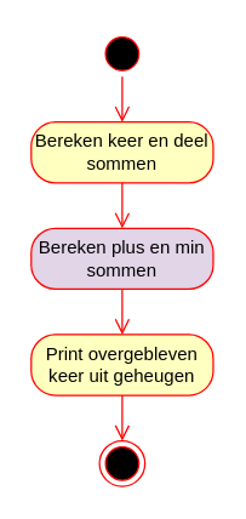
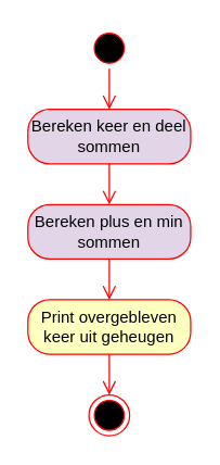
  <mxCell id="0" />
  <mxCell id="1" parent="0" />
  <mxCell id="2" value="" style="ellipse;html=1;shape=startState;fillColor=#000000;strokeColor=#ff0000;" vertex="1" parent="1"><mxGeometry x="65" y="20" width="30" height="30" as="geometry" /></mxCell>
  <mxCell id="3" value="" style="edgeStyle=orthogonalEdgeStyle;html=1;verticalAlign=bottom;endArrow=open;endSize=8;strokeColor=#ff0000;" edge="1" source="2" parent="1"><mxGeometry relative="1" as="geometry"><mxPoint x="80" y="80" as="targetPoint" /></mxGeometry></mxCell>
- <mxCell id="4" value="Bereken keer en deel sommen" style="rounded=1;whiteSpace=wrap;html=1;arcSize=40;fontColor=#000000;fillColor=#ffffc0;strokeColor=#ff0000;" vertex="1" parent="1"><mxGeometry x="20" y="80" width="120" height="40" as="geometry" /></mxCell>
+ <mxCell id="4" value="Bereken keer en deel sommen" style="rounded=1;whiteSpace=wrap;html=1;arcSize=40;fontColor=#000000;fillColor=#e1d5e7;strokeColor=#ff0000;" vertex="1" parent="1"><mxGeometry x="20" y="80" width="120" height="40" as="geometry" /></mxCell>
  <mxCell id="5" value="" style="edgeStyle=orthogonalEdgeStyle;html=1;verticalAlign=bottom;endArrow=open;endSize=8;strokeColor=#ff0000;" edge="1" source="4" parent="1"><mxGeometry relative="1" as="geometry"><mxPoint x="80" y="150" as="targetPoint" /></mxGeometry></mxCell>
  <mxCell id="6" value="Bereken plus en min sommen" style="rounded=1;whiteSpace=wrap;html=1;arcSize=40;fontColor=#000000;fillColor=#e1d5e7;strokeColor=#ff0000;" vertex="1" parent="1"><mxGeometry x="20" y="150" width="120" height="40" as="geometry" /></mxCell>
  <mxCell id="7" value="" style="edgeStyle=orthogonalEdgeStyle;html=1;verticalAlign=bottom;endArrow=open;endSize=8;strokeColor=#ff0000;" edge="1" source="6" parent="1"><mxGeometry relative="1" as="geometry"><mxPoint x="80" y="220" as="targetPoint" /></mxGeometry></mxCell>
  <mxCell id="8" value="Print overgebleven keer uit geheugen" style="rounded=1;whiteSpace=wrap;html=1;arcSize=40;fontColor=#000000;fillColor=#ffffc0;strokeColor=#ff0000;" vertex="1" parent="1"><mxGeometry x="20" y="220" width="120" height="40" as="geometry" /></mxCell>
  <mxCell id="9" value="" style="edgeStyle=orthogonalEdgeStyle;html=1;verticalAlign=bottom;endArrow=open;endSize=8;strokeColor=#ff0000;" edge="1" source="8" parent="1"><mxGeometry relative="1" as="geometry"><mxPoint x="80" y="290" as="targetPoint" /></mxGeometry></mxCell>
  <mxCell id="10" value="" style="ellipse;html=1;shape=endState;fillColor=#000000;strokeColor=#ff0000;" vertex="1" parent="1"><mxGeometry x="65" y="290" width="30" height="30" as="geometry" /></mxCell>
